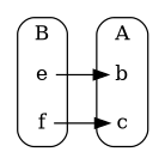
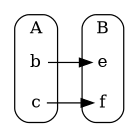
  digraph {
    rankdir=LR
    node [shape=plain]
    n1 [label=" b "]
    n2 [label=" c "]
    n3 [label=" e "]
    n4 [label=" f "]
    subgraph cluster_1 {
      label=A
      style=rounded
      n1
      n2
    }
    subgraph cluster_2 {
      label=B
      style=rounded
      n3
      n4
    }
-   n3 -> n1
-   n4 -> n2
+   n1 -> n3
+   n2 -> n4
  }
